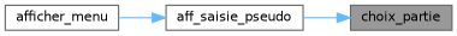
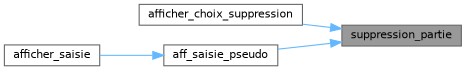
  digraph {
    rankdir=RL
    node [color=grey40 fillcolor=white fontname=Helvetica fontsize=10 shape=box style=filled]
    edge [color=steelblue1 dir=back fontname=Helvetica fontsize=10 labelfontname=Helvetica labelfontsize=10 style=solid]
-   n1 [color=gray40 fillcolor=grey60 fontcolor=black height=0.2 label=choix_partie width=0.4]
+   n1 [color=gray40 fillcolor=grey60 fontcolor=black height=0.2 label=suppression_partie width=0.4]
+   n2 [height=0.2 label=afficher_choix_suppression width=0.4]
    n3 [height=0.2 label=aff_saisie_pseudo width=0.4]
-   n4 [height=0.2 label=afficher_menu width=0.4]
+   n4 [height=0.2 label=afficher_saisie width=0.4]
+   n1 -> n2
    n1 -> n3
    n3 -> n4
  }
